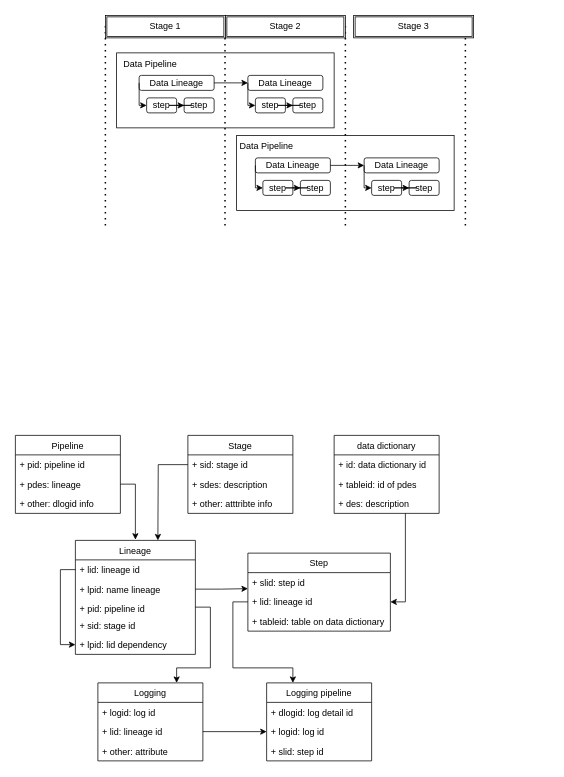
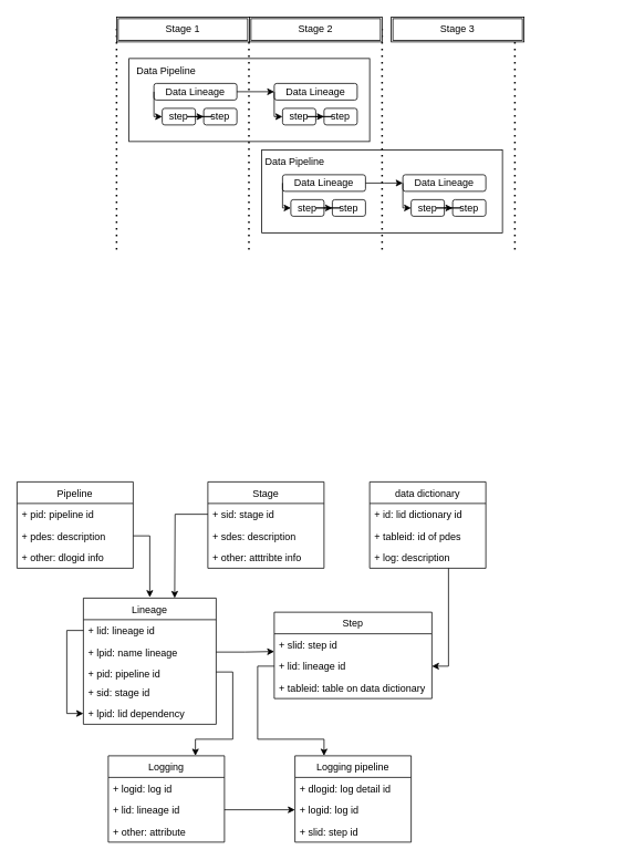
  <mxCell id="0" />
  <mxCell id="1" parent="0" />
  <mxCell id="2" value="" style="rounded=0;whiteSpace=wrap;html=1;" vertex="1" parent="1"><mxGeometry x="155" y="70" width="290" height="100" as="geometry" /></mxCell>
  <mxCell id="3" value="" style="group" vertex="1" connectable="0" parent="1"><mxGeometry x="155" y="70" width="420" height="100" as="geometry" /></mxCell>
  <mxCell id="4" value="" style="group" vertex="1" connectable="0" parent="3"><mxGeometry x="30" y="30" width="390" height="60" as="geometry" /></mxCell>
  <mxCell id="5" value="Data Lineage" style="rounded=1;whiteSpace=wrap;html=1;" vertex="1" parent="4"><mxGeometry width="100" height="20" as="geometry" /></mxCell>
  <mxCell id="6" value="step" style="rounded=1;whiteSpace=wrap;html=1;" vertex="1" parent="4"><mxGeometry x="10" y="30" width="40" height="20" as="geometry" /></mxCell>
  <mxCell id="7" value="step" style="rounded=1;whiteSpace=wrap;html=1;" vertex="1" parent="4"><mxGeometry x="60" y="30" width="40" height="20" as="geometry" /></mxCell>
  <mxCell id="8" style="edgeStyle=orthogonalEdgeStyle;rounded=0;orthogonalLoop=1;jettySize=auto;html=1;entryX=0;entryY=0.5;entryDx=0;entryDy=0;" edge="1" parent="4" source="6" target="7"><mxGeometry x="-10" as="geometry" /></mxCell>
  <mxCell id="9" value="" style="endArrow=classic;html=1;rounded=0;edgeStyle=orthogonalEdgeStyle;exitX=0;exitY=0.5;exitDx=0;exitDy=0;entryX=0;entryY=0.5;entryDx=0;entryDy=0;" edge="1" parent="4" source="5" target="6"><mxGeometry x="-10" width="50" height="50" as="geometry"><mxPoint x="220" y="90" as="sourcePoint" /><mxPoint x="270" y="40" as="targetPoint" /><Array as="points"><mxPoint y="40" /></Array></mxGeometry></mxCell>
  <mxCell id="10" value="" style="group" vertex="1" connectable="0" parent="3"><mxGeometry x="175" y="30" width="100" height="50" as="geometry" /></mxCell>
  <mxCell id="11" value="Data Lineage" style="rounded=1;whiteSpace=wrap;html=1;" vertex="1" parent="10"><mxGeometry width="100" height="20" as="geometry" /></mxCell>
  <mxCell id="12" value="step" style="rounded=1;whiteSpace=wrap;html=1;" vertex="1" parent="10"><mxGeometry x="10" y="30" width="40" height="20" as="geometry" /></mxCell>
  <mxCell id="13" value="step" style="rounded=1;whiteSpace=wrap;html=1;" vertex="1" parent="10"><mxGeometry x="60" y="30" width="40" height="20" as="geometry" /></mxCell>
  <mxCell id="14" style="edgeStyle=orthogonalEdgeStyle;rounded=0;orthogonalLoop=1;jettySize=auto;html=1;entryX=0;entryY=0.5;entryDx=0;entryDy=0;" edge="1" parent="10" source="12" target="13"><mxGeometry x="-10" as="geometry" /></mxCell>
  <mxCell id="15" value="" style="endArrow=classic;html=1;rounded=0;edgeStyle=orthogonalEdgeStyle;exitX=0;exitY=0.5;exitDx=0;exitDy=0;entryX=0;entryY=0.5;entryDx=0;entryDy=0;" edge="1" parent="10" source="11" target="12"><mxGeometry x="-10" width="50" height="50" as="geometry"><mxPoint x="220" y="90" as="sourcePoint" /><mxPoint x="270" y="40" as="targetPoint" /><Array as="points"><mxPoint y="40" /></Array></mxGeometry></mxCell>
  <mxCell id="16" style="edgeStyle=orthogonalEdgeStyle;rounded=0;orthogonalLoop=1;jettySize=auto;html=1;" edge="1" parent="3" source="5"><mxGeometry relative="1" as="geometry"><mxPoint x="175" y="40" as="targetPoint" /></mxGeometry></mxCell>
  <mxCell id="17" value="Data Pipeline" style="text;html=1;strokeColor=none;fillColor=none;align=center;verticalAlign=middle;whiteSpace=wrap;rounded=0;" vertex="1" parent="3"><mxGeometry width="90" height="30" as="geometry" /></mxCell>
  <mxCell id="18" value="" style="group" vertex="1" connectable="0" parent="1"><mxGeometry x="310" y="180" width="420" height="100" as="geometry" /></mxCell>
  <mxCell id="19" value="" style="rounded=0;whiteSpace=wrap;html=1;" vertex="1" parent="18"><mxGeometry x="5" width="290" height="100" as="geometry" /></mxCell>
  <mxCell id="20" value="" style="group" vertex="1" connectable="0" parent="18"><mxGeometry x="30" y="30" width="390" height="60" as="geometry" /></mxCell>
  <mxCell id="21" value="Data Lineage" style="rounded=1;whiteSpace=wrap;html=1;" vertex="1" parent="20"><mxGeometry width="100" height="20" as="geometry" /></mxCell>
  <mxCell id="22" value="step" style="rounded=1;whiteSpace=wrap;html=1;" vertex="1" parent="20"><mxGeometry x="10" y="30" width="40" height="20" as="geometry" /></mxCell>
  <mxCell id="23" value="step" style="rounded=1;whiteSpace=wrap;html=1;" vertex="1" parent="20"><mxGeometry x="60" y="30" width="40" height="20" as="geometry" /></mxCell>
  <mxCell id="24" style="edgeStyle=orthogonalEdgeStyle;rounded=0;orthogonalLoop=1;jettySize=auto;html=1;entryX=0;entryY=0.5;entryDx=0;entryDy=0;" edge="1" parent="20" source="22" target="23"><mxGeometry x="-10" as="geometry" /></mxCell>
  <mxCell id="25" value="" style="endArrow=classic;html=1;rounded=0;edgeStyle=orthogonalEdgeStyle;exitX=0;exitY=0.5;exitDx=0;exitDy=0;entryX=0;entryY=0.5;entryDx=0;entryDy=0;" edge="1" parent="20" source="21" target="22"><mxGeometry x="-10" width="50" height="50" as="geometry"><mxPoint x="220" y="90" as="sourcePoint" /><mxPoint x="270" y="40" as="targetPoint" /><Array as="points"><mxPoint y="40" /></Array></mxGeometry></mxCell>
  <mxCell id="26" value="" style="endArrow=none;dashed=1;html=1;dashPattern=1 3;strokeWidth=2;rounded=0;edgeStyle=orthogonalEdgeStyle;" edge="1" parent="20"><mxGeometry width="50" height="50" relative="1" as="geometry"><mxPoint x="120" y="90" as="sourcePoint" /><mxPoint x="120" y="-180" as="targetPoint" /></mxGeometry></mxCell>
  <mxCell id="27" value="" style="group" vertex="1" connectable="0" parent="18"><mxGeometry x="175" y="30" width="100" height="50" as="geometry" /></mxCell>
  <mxCell id="28" value="Data Lineage" style="rounded=1;whiteSpace=wrap;html=1;" vertex="1" parent="27"><mxGeometry width="100" height="20" as="geometry" /></mxCell>
  <mxCell id="29" value="step" style="rounded=1;whiteSpace=wrap;html=1;" vertex="1" parent="27"><mxGeometry x="10" y="30" width="40" height="20" as="geometry" /></mxCell>
  <mxCell id="30" value="step" style="rounded=1;whiteSpace=wrap;html=1;" vertex="1" parent="27"><mxGeometry x="60" y="30" width="40" height="20" as="geometry" /></mxCell>
  <mxCell id="31" style="edgeStyle=orthogonalEdgeStyle;rounded=0;orthogonalLoop=1;jettySize=auto;html=1;entryX=0;entryY=0.5;entryDx=0;entryDy=0;" edge="1" parent="27" source="29" target="30"><mxGeometry x="-10" as="geometry" /></mxCell>
  <mxCell id="32" value="" style="endArrow=classic;html=1;rounded=0;edgeStyle=orthogonalEdgeStyle;exitX=0;exitY=0.5;exitDx=0;exitDy=0;entryX=0;entryY=0.5;entryDx=0;entryDy=0;" edge="1" parent="27" source="28" target="29"><mxGeometry x="-10" width="50" height="50" as="geometry"><mxPoint x="220" y="90" as="sourcePoint" /><mxPoint x="270" y="40" as="targetPoint" /><Array as="points"><mxPoint y="40" /></Array></mxGeometry></mxCell>
  <mxCell id="33" style="edgeStyle=orthogonalEdgeStyle;rounded=0;orthogonalLoop=1;jettySize=auto;html=1;" edge="1" parent="18" source="21"><mxGeometry relative="1" as="geometry"><mxPoint x="175" y="40" as="targetPoint" /></mxGeometry></mxCell>
  <mxCell id="34" value="Data Pipeline" style="text;html=1;strokeColor=none;fillColor=none;align=center;verticalAlign=middle;whiteSpace=wrap;rounded=0;" vertex="1" parent="18"><mxGeometry width="90" height="30" as="geometry" /></mxCell>
  <mxCell id="35" value="" style="endArrow=none;dashed=1;html=1;dashPattern=1 3;strokeWidth=2;rounded=0;edgeStyle=orthogonalEdgeStyle;" edge="1" parent="18"><mxGeometry width="50" height="50" relative="1" as="geometry"><mxPoint x="310" y="120" as="sourcePoint" /><mxPoint x="310" y="-150" as="targetPoint" /></mxGeometry></mxCell>
  <mxCell id="36" value="" style="endArrow=none;dashed=1;html=1;dashPattern=1 3;strokeWidth=2;rounded=0;edgeStyle=orthogonalEdgeStyle;" edge="1" parent="1"><mxGeometry width="50" height="50" relative="1" as="geometry"><mxPoint x="140" y="300" as="sourcePoint" /><mxPoint x="140" y="30" as="targetPoint" /></mxGeometry></mxCell>
  <mxCell id="37" value="" style="endArrow=none;dashed=1;html=1;dashPattern=1 3;strokeWidth=2;rounded=0;edgeStyle=orthogonalEdgeStyle;" edge="1" parent="1"><mxGeometry width="50" height="50" relative="1" as="geometry"><mxPoint x="299.5" y="300" as="sourcePoint" /><mxPoint x="299.5" y="30" as="targetPoint" /></mxGeometry></mxCell>
  <mxCell id="38" value="Stage 1" style="shape=ext;double=1;rounded=0;whiteSpace=wrap;html=1;" vertex="1" parent="1"><mxGeometry x="140" y="20" width="160" height="30" as="geometry" /></mxCell>
  <mxCell id="39" value="Stage 2" style="shape=ext;double=1;rounded=0;whiteSpace=wrap;html=1;" vertex="1" parent="1"><mxGeometry x="300" y="20" width="160" height="30" as="geometry" /></mxCell>
  <mxCell id="40" value="Stage 3" style="shape=ext;double=1;rounded=0;whiteSpace=wrap;html=1;" vertex="1" parent="1"><mxGeometry x="471" y="20" width="160" height="30" as="geometry" /></mxCell>
  <mxCell id="41" value="Pipeline" style="swimlane;fontStyle=0;childLayout=stackLayout;horizontal=1;startSize=26;fillColor=none;horizontalStack=0;resizeParent=1;resizeParentMax=0;resizeLast=0;collapsible=1;marginBottom=0;" vertex="1" parent="1"><mxGeometry x="20" y="580" width="140" height="104" as="geometry" /></mxCell>
  <mxCell id="42" value="+ pid: pipeline id" style="text;strokeColor=none;fillColor=none;align=left;verticalAlign=top;spacingLeft=4;spacingRight=4;overflow=hidden;rotatable=0;points=[[0,0.5],[1,0.5]];portConstraint=eastwest;" vertex="1" parent="41"><mxGeometry y="26" width="140" height="26" as="geometry" /></mxCell>
- <mxCell id="43" value="+ pdes: lineage" style="text;strokeColor=none;fillColor=none;align=left;verticalAlign=top;spacingLeft=4;spacingRight=4;overflow=hidden;rotatable=0;points=[[0,0.5],[1,0.5]];portConstraint=eastwest;" vertex="1" parent="41"><mxGeometry y="52" width="140" height="26" as="geometry" /></mxCell>
+ <mxCell id="43" value="+ pdes: description" style="text;strokeColor=none;fillColor=none;align=left;verticalAlign=top;spacingLeft=4;spacingRight=4;overflow=hidden;rotatable=0;points=[[0,0.5],[1,0.5]];portConstraint=eastwest;" vertex="1" parent="41"><mxGeometry y="52" width="140" height="26" as="geometry" /></mxCell>
  <mxCell id="44" value="+ other: dlogid info" style="text;strokeColor=none;fillColor=none;align=left;verticalAlign=top;spacingLeft=4;spacingRight=4;overflow=hidden;rotatable=0;points=[[0,0.5],[1,0.5]];portConstraint=eastwest;" vertex="1" parent="41"><mxGeometry y="78" width="140" height="26" as="geometry" /></mxCell>
  <mxCell id="45" value="Stage" style="swimlane;fontStyle=0;childLayout=stackLayout;horizontal=1;startSize=26;fillColor=none;horizontalStack=0;resizeParent=1;resizeParentMax=0;resizeLast=0;collapsible=1;marginBottom=0;" vertex="1" parent="1"><mxGeometry x="250" y="580" width="140" height="104" as="geometry" /></mxCell>
  <mxCell id="46" value="+ sid: stage id" style="text;strokeColor=none;fillColor=none;align=left;verticalAlign=top;spacingLeft=4;spacingRight=4;overflow=hidden;rotatable=0;points=[[0,0.5],[1,0.5]];portConstraint=eastwest;" vertex="1" parent="45"><mxGeometry y="26" width="140" height="26" as="geometry" /></mxCell>
  <mxCell id="47" value="+ sdes: description" style="text;strokeColor=none;fillColor=none;align=left;verticalAlign=top;spacingLeft=4;spacingRight=4;overflow=hidden;rotatable=0;points=[[0,0.5],[1,0.5]];portConstraint=eastwest;" vertex="1" parent="45"><mxGeometry y="52" width="140" height="26" as="geometry" /></mxCell>
  <mxCell id="48" value="+ other: atttribte info" style="text;strokeColor=none;fillColor=none;align=left;verticalAlign=top;spacingLeft=4;spacingRight=4;overflow=hidden;rotatable=0;points=[[0,0.5],[1,0.5]];portConstraint=eastwest;" vertex="1" parent="45"><mxGeometry y="78" width="140" height="26" as="geometry" /></mxCell>
  <mxCell id="49" value="Lineage" style="swimlane;fontStyle=0;childLayout=stackLayout;horizontal=1;startSize=26;fillColor=none;horizontalStack=0;resizeParent=1;resizeParentMax=0;resizeLast=0;collapsible=1;marginBottom=0;" vertex="1" parent="1"><mxGeometry x="100" y="720" width="160" height="152" as="geometry" /></mxCell>
  <mxCell id="50" style="edgeStyle=orthogonalEdgeStyle;rounded=0;orthogonalLoop=1;jettySize=auto;html=1;entryX=0;entryY=0.5;entryDx=0;entryDy=0;" edge="1" parent="49" source="51" target="55"><mxGeometry relative="1" as="geometry" /></mxCell>
  <mxCell id="51" value="+ lid: lineage id" style="text;strokeColor=none;fillColor=none;align=left;verticalAlign=top;spacingLeft=4;spacingRight=4;overflow=hidden;rotatable=0;points=[[0,0.5],[1,0.5]];portConstraint=eastwest;" vertex="1" parent="49"><mxGeometry y="26" width="160" height="26" as="geometry" /></mxCell>
  <mxCell id="52" value="+ lpid: name lineage" style="text;strokeColor=none;fillColor=none;align=left;verticalAlign=top;spacingLeft=4;spacingRight=4;overflow=hidden;rotatable=0;points=[[0,0.5],[1,0.5]];portConstraint=eastwest;" vertex="1" parent="49"><mxGeometry y="52" width="160" height="26" as="geometry" /></mxCell>
  <mxCell id="53" value="+ pid: pipeline id" style="text;strokeColor=none;fillColor=none;align=left;verticalAlign=top;spacingLeft=4;spacingRight=4;overflow=hidden;rotatable=0;points=[[0,0.5],[1,0.5]];portConstraint=eastwest;" vertex="1" parent="49"><mxGeometry y="78" width="160" height="22" as="geometry" /></mxCell>
  <mxCell id="54" value="+ sid: stage id" style="text;strokeColor=none;fillColor=none;align=left;verticalAlign=top;spacingLeft=4;spacingRight=4;overflow=hidden;rotatable=0;points=[[0,0.5],[1,0.5]];portConstraint=eastwest;" vertex="1" parent="49"><mxGeometry y="100" width="160" height="26" as="geometry" /></mxCell>
  <mxCell id="55" value="+ lpid: lid dependency" style="text;strokeColor=none;fillColor=none;align=left;verticalAlign=top;spacingLeft=4;spacingRight=4;overflow=hidden;rotatable=0;points=[[0,0.5],[1,0.5]];portConstraint=eastwest;" vertex="1" parent="49"><mxGeometry y="126" width="160" height="26" as="geometry" /></mxCell>
  <mxCell id="56" value="Step" style="swimlane;fontStyle=0;childLayout=stackLayout;horizontal=1;startSize=26;fillColor=none;horizontalStack=0;resizeParent=1;resizeParentMax=0;resizeLast=0;collapsible=1;marginBottom=0;" vertex="1" parent="1"><mxGeometry x="330" y="737" width="190" height="104" as="geometry" /></mxCell>
  <mxCell id="57" value="+ slid: step id" style="text;strokeColor=none;fillColor=none;align=left;verticalAlign=top;spacingLeft=4;spacingRight=4;overflow=hidden;rotatable=0;points=[[0,0.5],[1,0.5]];portConstraint=eastwest;" vertex="1" parent="56"><mxGeometry y="26" width="190" height="26" as="geometry" /></mxCell>
  <mxCell id="58" value="+ lid: lineage id" style="text;strokeColor=none;fillColor=none;align=left;verticalAlign=top;spacingLeft=4;spacingRight=4;overflow=hidden;rotatable=0;points=[[0,0.5],[1,0.5]];portConstraint=eastwest;" vertex="1" parent="56"><mxGeometry y="52" width="190" height="26" as="geometry" /></mxCell>
  <mxCell id="59" value="+ tableid: table on data dictionary" style="text;strokeColor=none;fillColor=none;align=left;verticalAlign=top;spacingLeft=4;spacingRight=4;overflow=hidden;rotatable=0;points=[[0,0.5],[1,0.5]];portConstraint=eastwest;" vertex="1" parent="56"><mxGeometry y="78" width="190" height="26" as="geometry" /></mxCell>
  <mxCell id="60" value="Logging pipeline" style="swimlane;fontStyle=0;childLayout=stackLayout;horizontal=1;startSize=26;fillColor=none;horizontalStack=0;resizeParent=1;resizeParentMax=0;resizeLast=0;collapsible=1;marginBottom=0;" vertex="1" parent="1"><mxGeometry x="355" y="910" width="140" height="104" as="geometry" /></mxCell>
  <mxCell id="61" value="+ dlogid: log detail id" style="text;strokeColor=none;fillColor=none;align=left;verticalAlign=top;spacingLeft=4;spacingRight=4;overflow=hidden;rotatable=0;points=[[0,0.5],[1,0.5]];portConstraint=eastwest;" vertex="1" parent="60"><mxGeometry y="26" width="140" height="26" as="geometry" /></mxCell>
  <mxCell id="62" value="+ logid: log id" style="text;strokeColor=none;fillColor=none;align=left;verticalAlign=top;spacingLeft=4;spacingRight=4;overflow=hidden;rotatable=0;points=[[0,0.5],[1,0.5]];portConstraint=eastwest;" vertex="1" parent="60"><mxGeometry y="52" width="140" height="26" as="geometry" /></mxCell>
  <mxCell id="63" value="+ slid: step id" style="text;strokeColor=none;fillColor=none;align=left;verticalAlign=top;spacingLeft=4;spacingRight=4;overflow=hidden;rotatable=0;points=[[0,0.5],[1,0.5]];portConstraint=eastwest;" vertex="1" parent="60"><mxGeometry y="78" width="140" height="26" as="geometry" /></mxCell>
  <mxCell id="64" value="Logging" style="swimlane;fontStyle=0;childLayout=stackLayout;horizontal=1;startSize=26;fillColor=none;horizontalStack=0;resizeParent=1;resizeParentMax=0;resizeLast=0;collapsible=1;marginBottom=0;" vertex="1" parent="1"><mxGeometry x="130" y="910" width="140" height="104" as="geometry" /></mxCell>
  <mxCell id="65" value="+ logid: log id" style="text;strokeColor=none;fillColor=none;align=left;verticalAlign=top;spacingLeft=4;spacingRight=4;overflow=hidden;rotatable=0;points=[[0,0.5],[1,0.5]];portConstraint=eastwest;" vertex="1" parent="64"><mxGeometry y="26" width="140" height="26" as="geometry" /></mxCell>
  <mxCell id="66" value="+ lid: lineage id" style="text;strokeColor=none;fillColor=none;align=left;verticalAlign=top;spacingLeft=4;spacingRight=4;overflow=hidden;rotatable=0;points=[[0,0.5],[1,0.5]];portConstraint=eastwest;" vertex="1" parent="64"><mxGeometry y="52" width="140" height="26" as="geometry" /></mxCell>
  <mxCell id="67" value="+ other: attribute" style="text;strokeColor=none;fillColor=none;align=left;verticalAlign=top;spacingLeft=4;spacingRight=4;overflow=hidden;rotatable=0;points=[[0,0.5],[1,0.5]];portConstraint=eastwest;" vertex="1" parent="64"><mxGeometry y="78" width="140" height="26" as="geometry" /></mxCell>
  <mxCell id="68" value="data dictionary" style="swimlane;fontStyle=0;childLayout=stackLayout;horizontal=1;startSize=26;fillColor=none;horizontalStack=0;resizeParent=1;resizeParentMax=0;resizeLast=0;collapsible=1;marginBottom=0;" vertex="1" parent="1"><mxGeometry x="445" y="580" width="140" height="104" as="geometry" /></mxCell>
- <mxCell id="69" value="+ id: data dictionary id" style="text;strokeColor=none;fillColor=none;align=left;verticalAlign=top;spacingLeft=4;spacingRight=4;overflow=hidden;rotatable=0;points=[[0,0.5],[1,0.5]];portConstraint=eastwest;" vertex="1" parent="68"><mxGeometry y="26" width="140" height="26" as="geometry" /></mxCell>
+ <mxCell id="69" value="+ id: lid dictionary id" style="text;strokeColor=none;fillColor=none;align=left;verticalAlign=top;spacingLeft=4;spacingRight=4;overflow=hidden;rotatable=0;points=[[0,0.5],[1,0.5]];portConstraint=eastwest;" vertex="1" parent="68"><mxGeometry y="26" width="140" height="26" as="geometry" /></mxCell>
  <mxCell id="70" value="+ tableid: id of pdes" style="text;strokeColor=none;fillColor=none;align=left;verticalAlign=top;spacingLeft=4;spacingRight=4;overflow=hidden;rotatable=0;points=[[0,0.5],[1,0.5]];portConstraint=eastwest;" vertex="1" parent="68"><mxGeometry y="52" width="140" height="26" as="geometry" /></mxCell>
- <mxCell id="71" value="+ des: description" style="text;strokeColor=none;fillColor=none;align=left;verticalAlign=top;spacingLeft=4;spacingRight=4;overflow=hidden;rotatable=0;points=[[0,0.5],[1,0.5]];portConstraint=eastwest;" vertex="1" parent="68"><mxGeometry y="78" width="140" height="26" as="geometry" /></mxCell>
+ <mxCell id="71" value="+ log: description" style="text;strokeColor=none;fillColor=none;align=left;verticalAlign=top;spacingLeft=4;spacingRight=4;overflow=hidden;rotatable=0;points=[[0,0.5],[1,0.5]];portConstraint=eastwest;" vertex="1" parent="68"><mxGeometry y="78" width="140" height="26" as="geometry" /></mxCell>
  <mxCell id="72" style="edgeStyle=orthogonalEdgeStyle;rounded=0;orthogonalLoop=1;jettySize=auto;html=1;entryX=0;entryY=0.821;entryDx=0;entryDy=0;entryPerimeter=0;exitX=1;exitY=0.5;exitDx=0;exitDy=0;" edge="1" parent="1" source="52" target="57"><mxGeometry relative="1" as="geometry"><mxPoint x="250" y="789" as="sourcePoint" /></mxGeometry></mxCell>
  <mxCell id="73" style="edgeStyle=orthogonalEdgeStyle;rounded=0;orthogonalLoop=1;jettySize=auto;html=1;entryX=1;entryY=0.5;entryDx=0;entryDy=0;" edge="1" parent="1" source="71" target="58"><mxGeometry relative="1" as="geometry"><Array as="points"><mxPoint x="540" y="802" /></Array></mxGeometry></mxCell>
  <mxCell id="74" style="edgeStyle=orthogonalEdgeStyle;rounded=0;orthogonalLoop=1;jettySize=auto;html=1;" edge="1" parent="1" source="43"><mxGeometry relative="1" as="geometry"><mxPoint x="180" y="719" as="targetPoint" /><Array as="points"><mxPoint x="180" y="645" /><mxPoint x="180" y="719" /></Array></mxGeometry></mxCell>
  <mxCell id="75" style="edgeStyle=orthogonalEdgeStyle;rounded=0;orthogonalLoop=1;jettySize=auto;html=1;" edge="1" parent="1" source="46"><mxGeometry relative="1" as="geometry"><mxPoint x="210" y="720" as="targetPoint" /></mxGeometry></mxCell>
  <mxCell id="76" style="edgeStyle=orthogonalEdgeStyle;rounded=0;orthogonalLoop=1;jettySize=auto;html=1;entryX=0.75;entryY=0;entryDx=0;entryDy=0;exitX=1;exitY=0.5;exitDx=0;exitDy=0;" edge="1" parent="1" source="53" target="64"><mxGeometry relative="1" as="geometry"><Array as="points"><mxPoint x="280" y="809" /><mxPoint x="280" y="890" /><mxPoint x="235" y="890" /></Array></mxGeometry></mxCell>
  <mxCell id="77" style="edgeStyle=orthogonalEdgeStyle;rounded=0;orthogonalLoop=1;jettySize=auto;html=1;" edge="1" parent="1" source="58" target="60"><mxGeometry relative="1" as="geometry"><Array as="points"><mxPoint x="310" y="802" /><mxPoint x="310" y="890" /><mxPoint x="390" y="890" /></Array></mxGeometry></mxCell>
  <mxCell id="78" style="edgeStyle=orthogonalEdgeStyle;rounded=0;orthogonalLoop=1;jettySize=auto;html=1;entryX=0;entryY=0.5;entryDx=0;entryDy=0;" edge="1" parent="1" source="66" target="62"><mxGeometry relative="1" as="geometry" /></mxCell>
